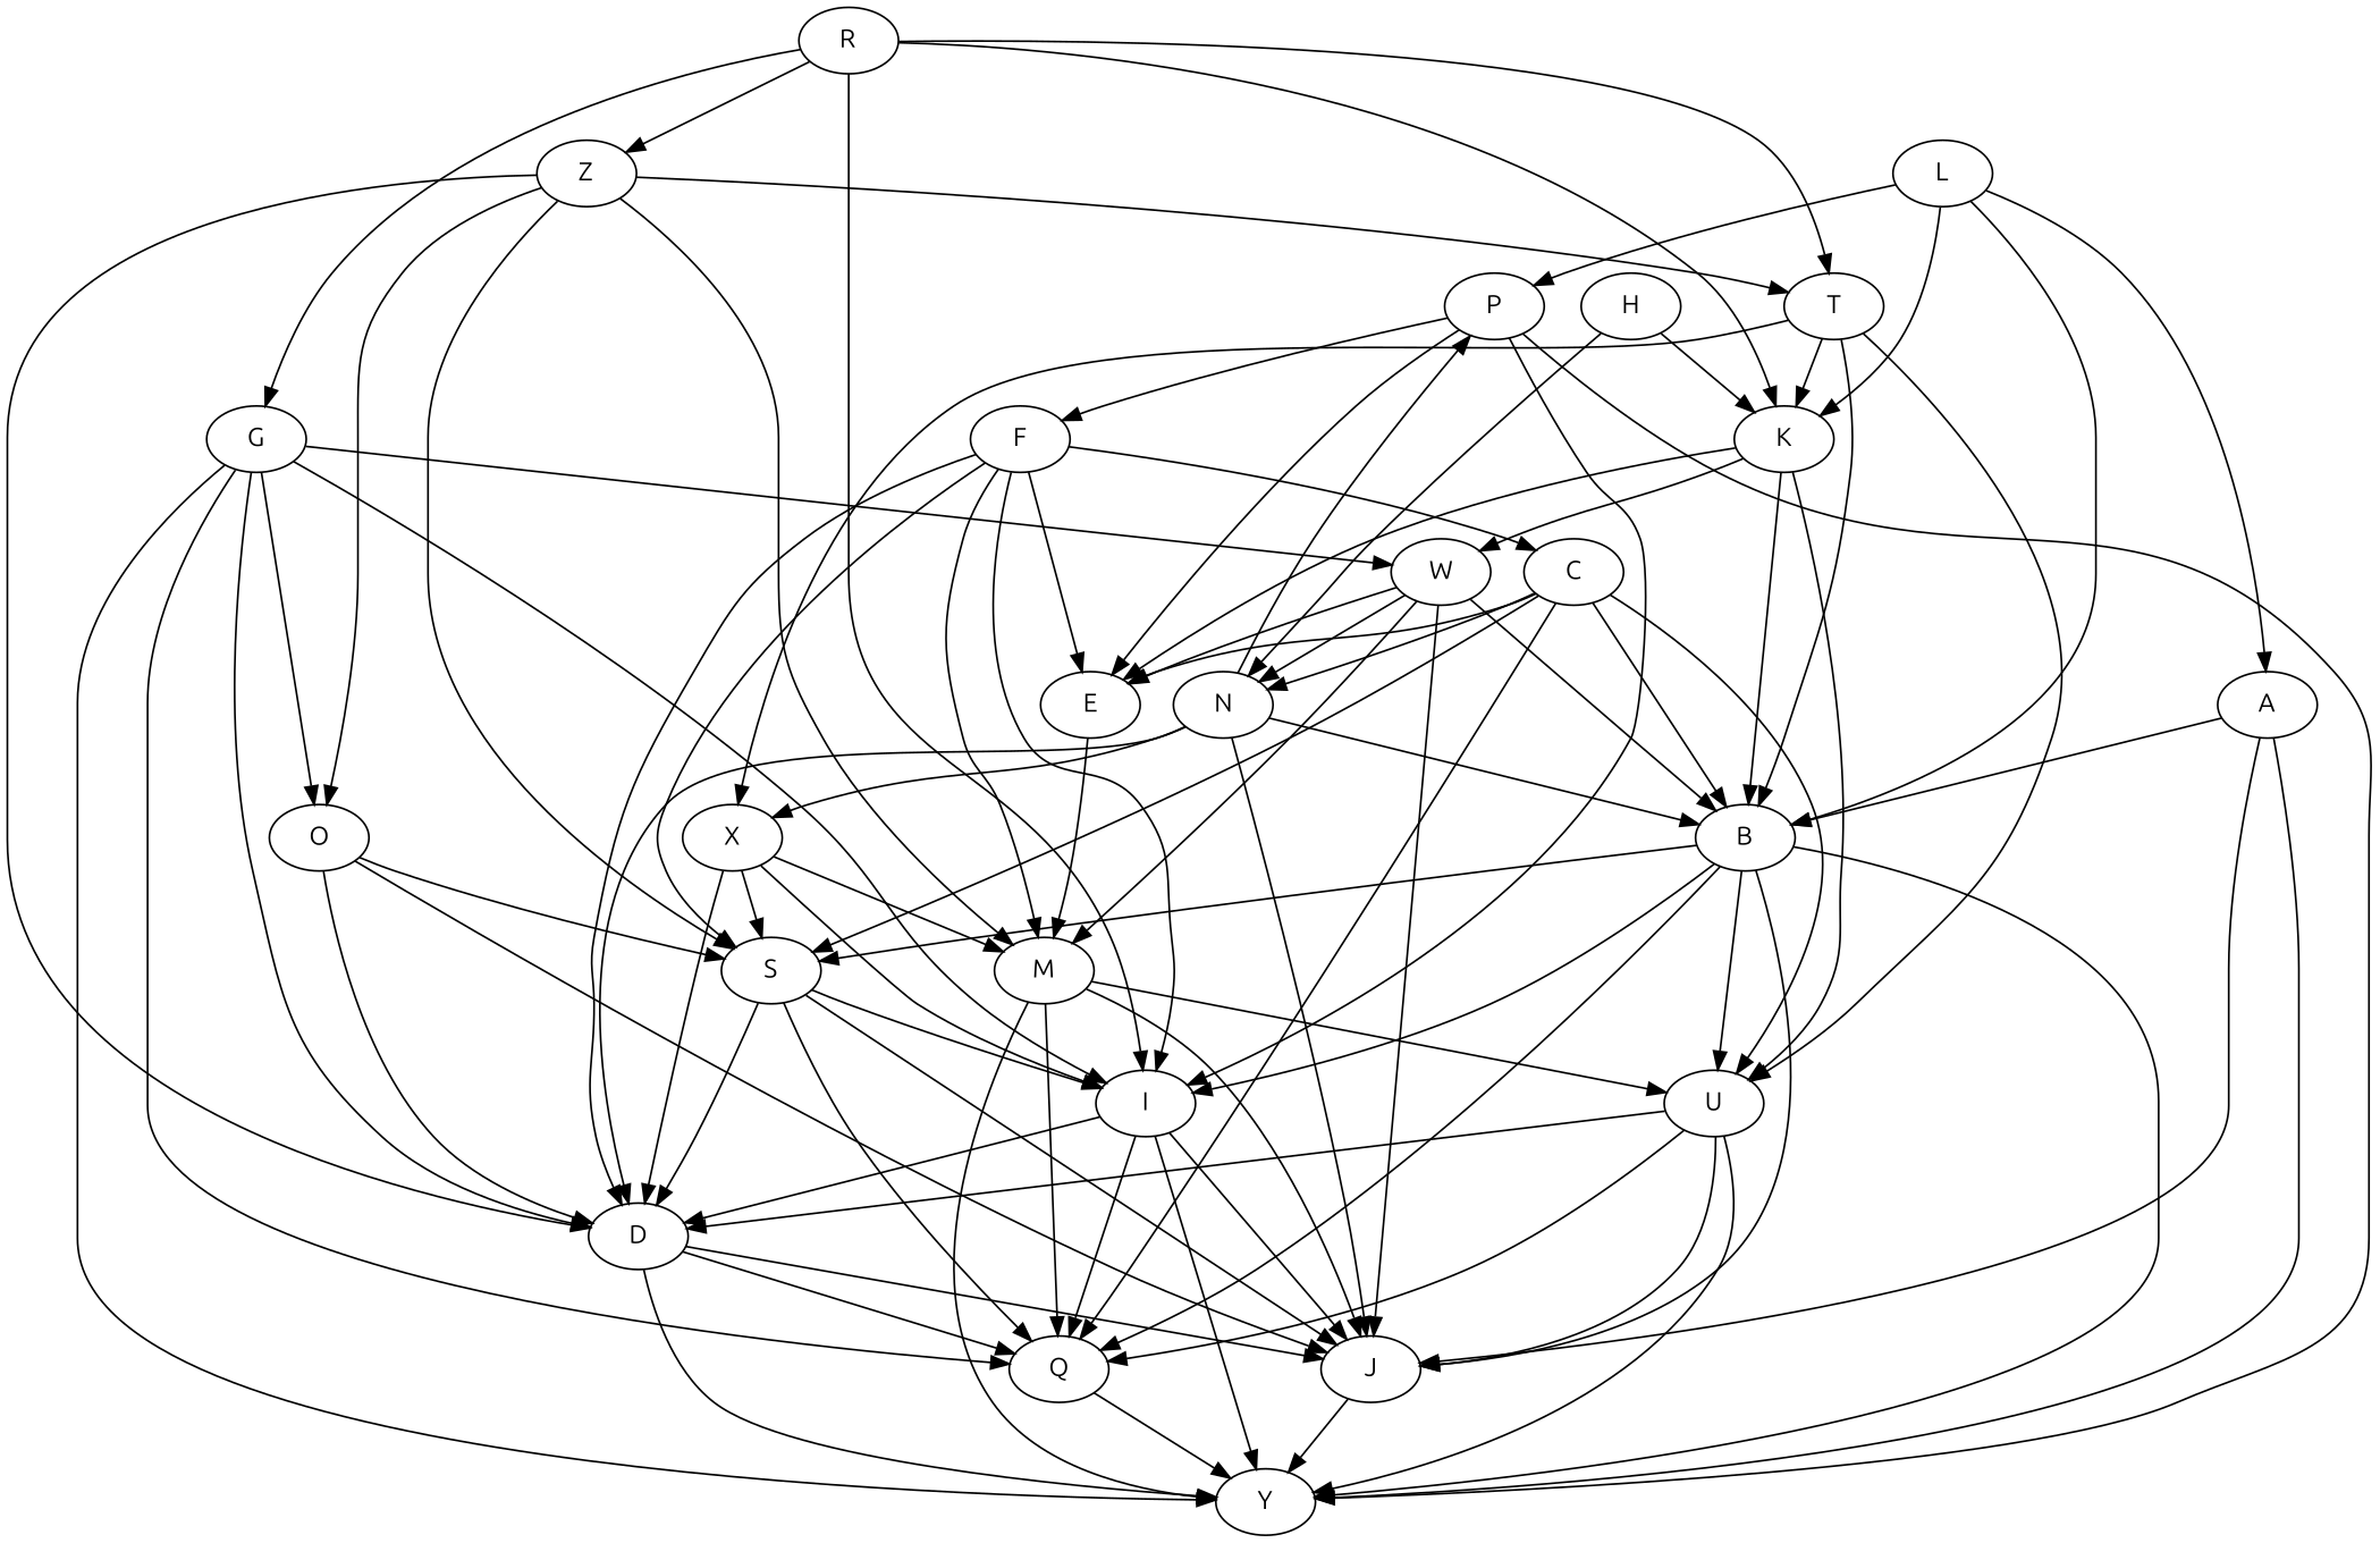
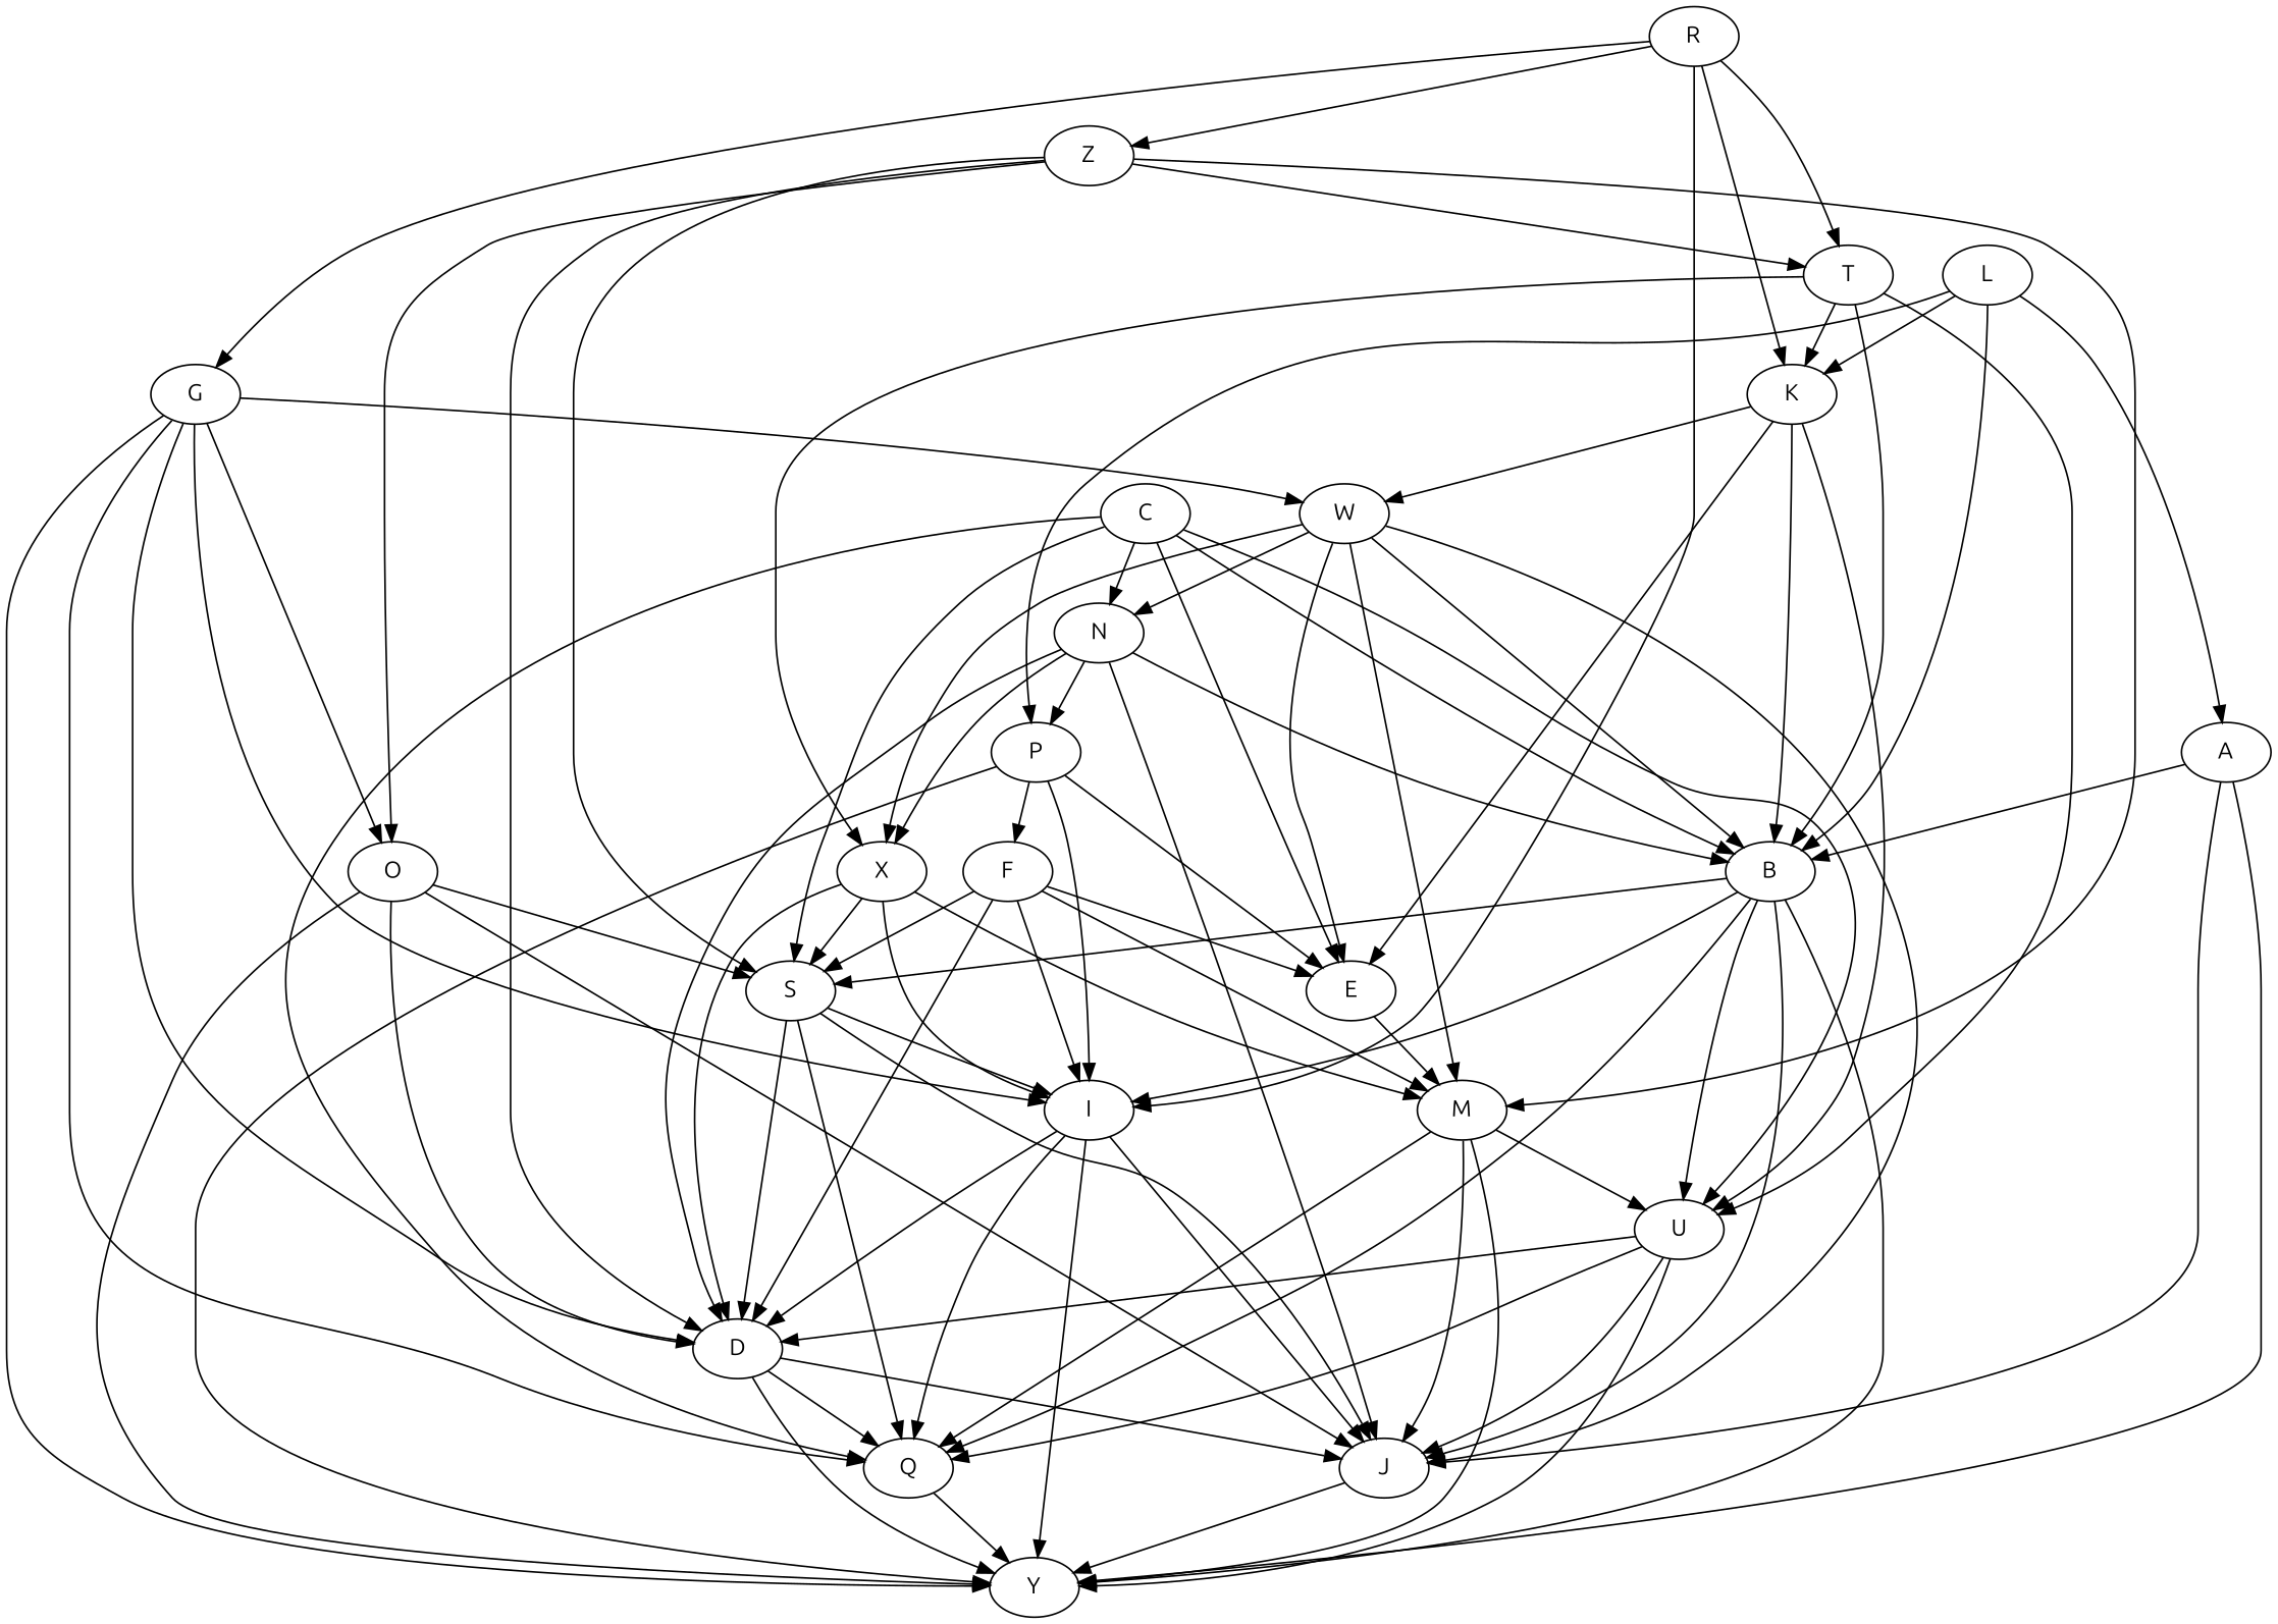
  digraph {
    fontname=Ubuntu
    node [fontname=Ubuntu]
    edge [fontname=Ubuntu]
    L
    A
    P
    K
    B
    J
    Y
    F
    E
    I
    U
    W
    S
    Q
    C
    D
    M
    N
    X
    O
    R
    Z
    T
    G
-   H
    L -> A
    L -> P
    L -> K
    L -> B
    A -> B
    A -> J
    A -> Y
    P -> Y
    P -> F
    P -> E
    P -> I
    K -> B
    K -> E
    K -> U
    K -> W
    B -> J
    B -> Y
    B -> I
    B -> U
    B -> S
    B -> Q
    J -> Y
    F -> E
    F -> I
    F -> S
-   F -> C
    F -> D
    F -> M
    E -> M
    I -> J
    I -> Y
    I -> Q
    I -> D
    U -> J
    U -> Y
    U -> Q
    U -> D
    W -> B
    W -> J
    W -> E
    W -> M
    W -> N
+   W -> X
    S -> J
    S -> I
    S -> Q
    S -> D
    Q -> Y
    C -> B
    C -> E
    C -> U
    C -> S
    C -> Q
    C -> N
    D -> J
    D -> Y
    D -> Q
    M -> J
    M -> Y
    M -> U
    M -> Q
    N -> P
    N -> B
    N -> J
    N -> D
    N -> X
    X -> I
    X -> S
    X -> D
    X -> M
    O -> J
+   O -> Y
    O -> S
    O -> D
    R -> K
    R -> I
    R -> Z
    R -> T
    R -> G
    Z -> S
    Z -> D
    Z -> M
    Z -> O
    Z -> T
    T -> K
    T -> B
    T -> U
    T -> X
    G -> Y
    G -> I
    G -> W
    G -> Q
    G -> D
    G -> O
-   H -> K
-   H -> N
  }
